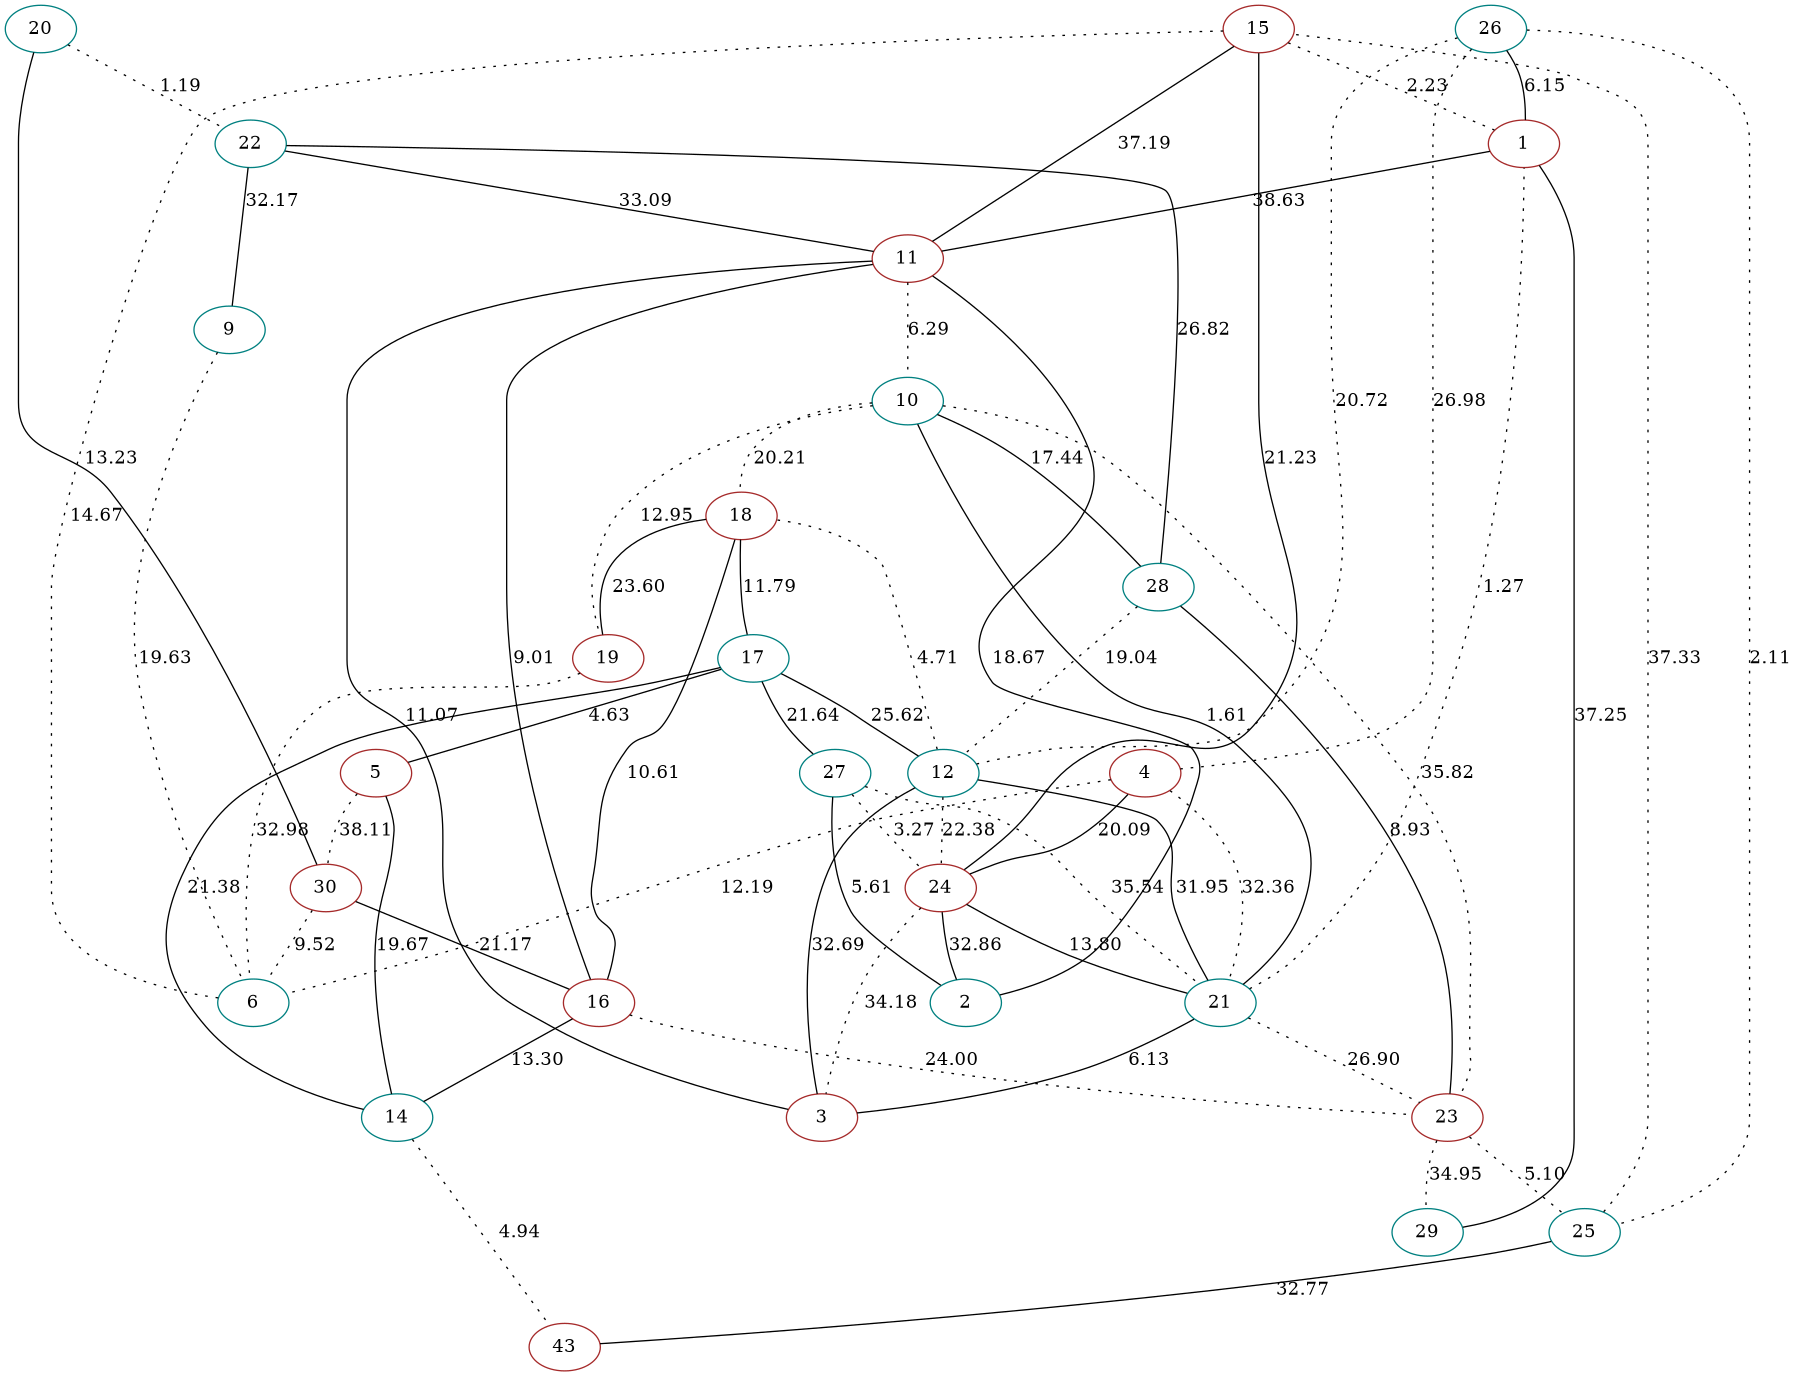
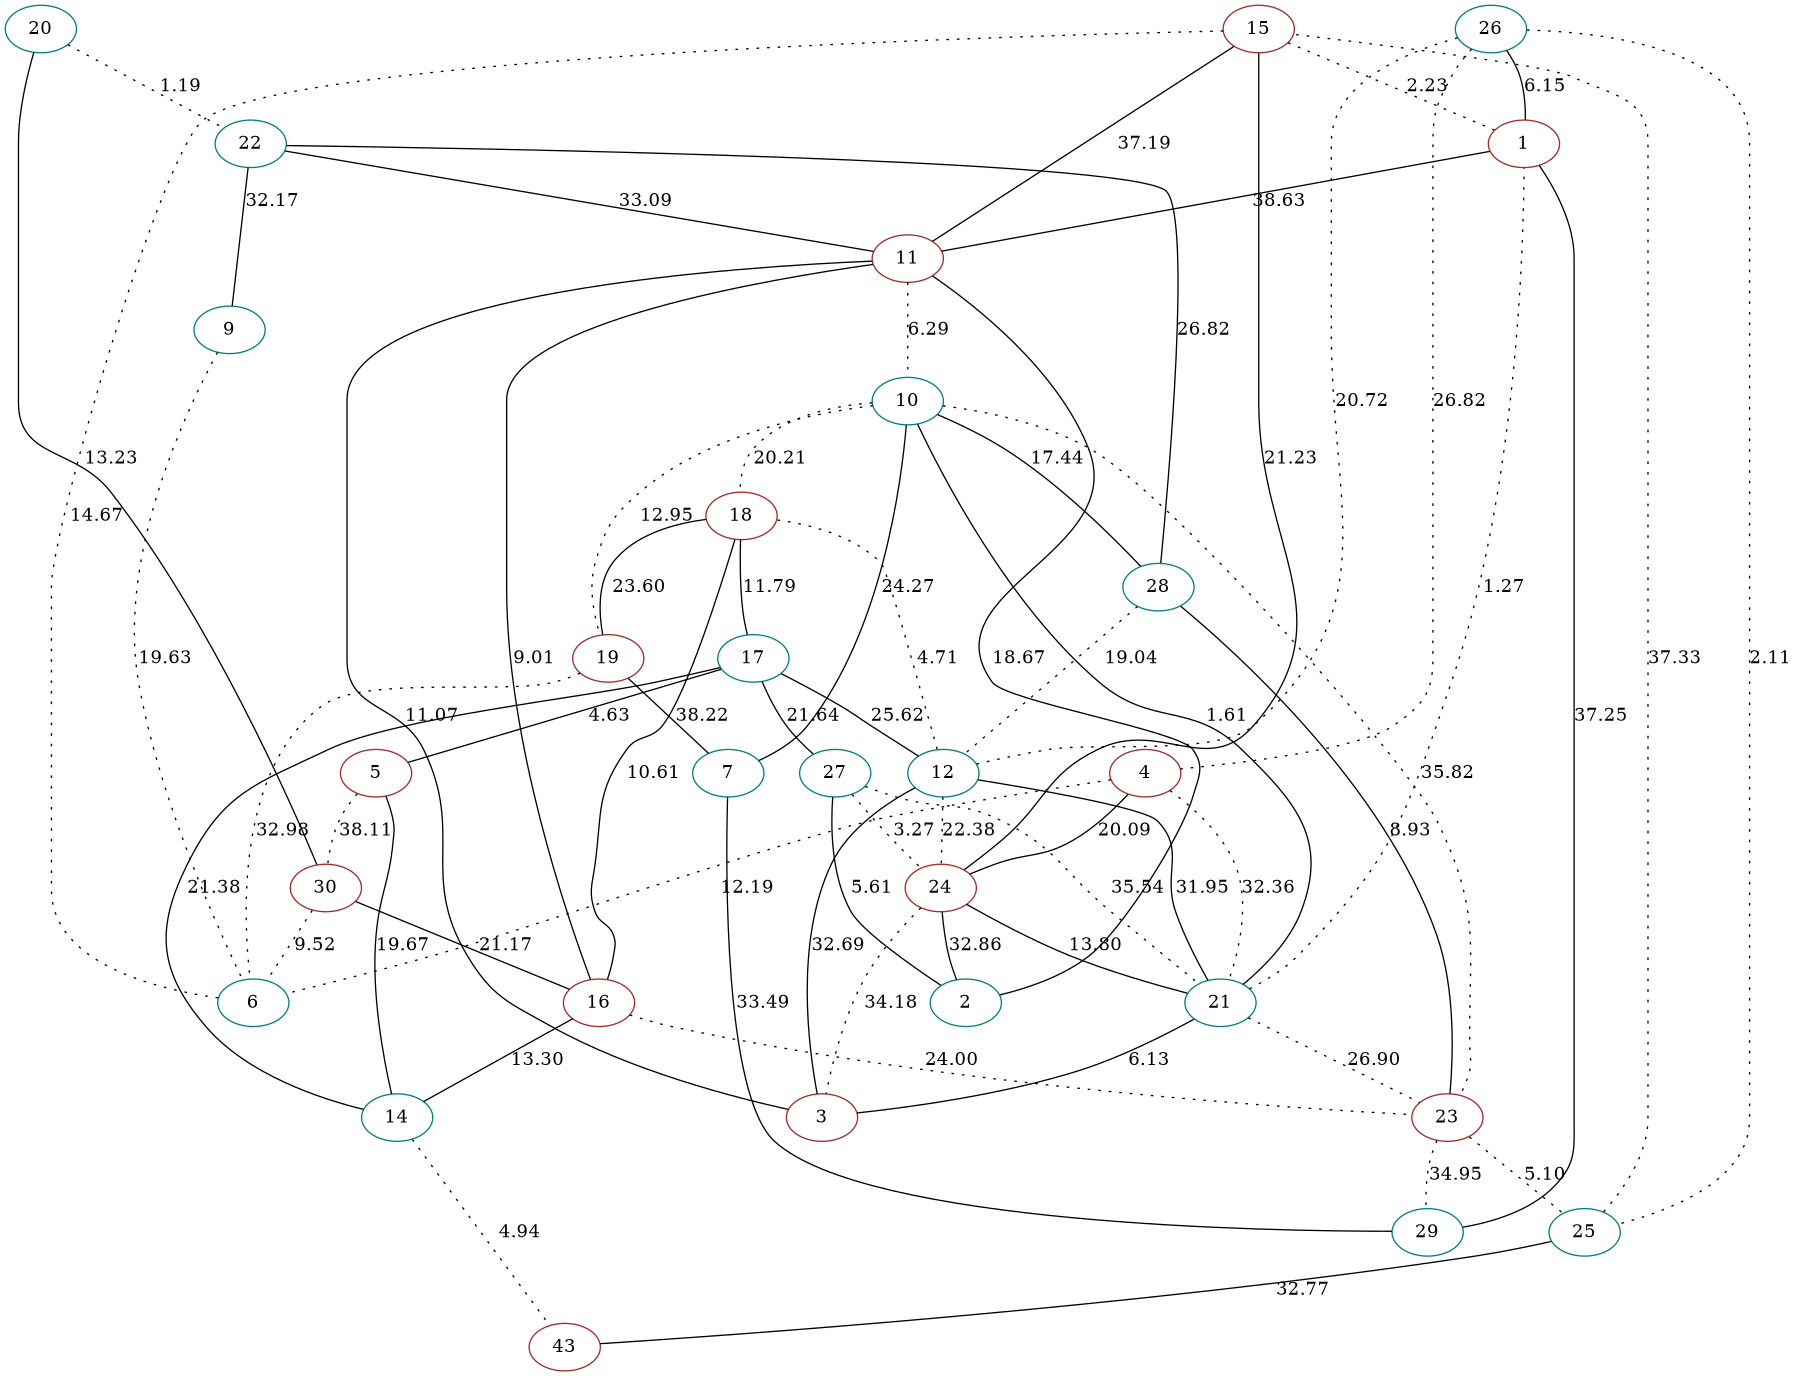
  graph {
    node [color=teal]
    edge [style=solid]
    15 [color=brown]
    1 [color=brown]
    11 [color=brown]
    29
    16 [color=brown]
    10
    18 [color=brown]
    12
    3 [color=brown]
    24 [color=brown]
    19 [color=brown]
    17
    21
    2
+   7
    6
    14
    27
    5 [color=brown]
    23 [color=brown]
    28
    22
    9
    25
    n25 [color=brown label=43]
    30 [color=brown]
    4 [color=brown]
    26
    20
    15 -- 1 [label=2.23 style=dotted]
    15 -- 11 [label=37.19]
    1 -- 11 [label=38.63]
    1 -- 29 [label=37.25]
    11 -- 16 [label=9.01]
    11 -- 10 [label=6.29 style=dotted]
    16 -- 14 [label=13.30]
    16 -- 23 [label=24.00 style=dotted]
    10 -- 18 [label=20.21 style=dotted]
    10 -- 19 [label=12.95 style=dotted]
    10 -- 21 [label=1.61]
    10 -- 23 [label=35.82 style=dotted]
    10 -- 28 [label=17.44]
    18 -- 16 [label=10.61]
    18 -- 19 [label=23.60]
    18 -- 17 [label=11.79]
    12 -- 18 [label=4.71 style=dotted]
    12 -- 3 [label=32.69]
    12 -- 24 [label=22.38 style=dotted]
    3 -- 11 [label=11.07]
    24 -- 15 [label=21.23]
    24 -- 3 [label=34.18 style=dotted]
    24 -- 21 [label=13.80]
    24 -- 2 [label=32.86]
+   19 -- 7 [label=38.22]
    19 -- 6 [label=32.98 style=dotted]
    17 -- 12 [label=25.62]
    17 -- 14 [label=21.38]
    17 -- 27 [label=21.64]
    17 -- 5 [label=4.63]
    21 -- 1 [label=1.27 style=dotted]
    21 -- 12 [label=31.95]
    21 -- 3 [label=6.13]
    21 -- 23 [label=26.90 style=dotted]
    2 -- 11 [label=18.67]
+   7 -- 29 [label=33.49]
+   7 -- 10 [label=24.27]
    6 -- 15 [label=14.67 style=dotted]
    14 -- n25 [label=4.94 style=dotted]
    27 -- 24 [label=3.27 style=dotted]
    27 -- 21 [label=35.54 style=dotted]
    27 -- 2 [label=5.61]
    5 -- 14 [label=19.67]
    5 -- 30 [label=38.11 style=dotted]
    23 -- 29 [label=34.95 style=dotted]
    23 -- 25 [label=5.10 style=dotted]
    28 -- 12 [label=19.04 style=dotted]
    28 -- 23 [label=8.93]
    22 -- 11 [label=33.09]
    22 -- 28 [label=26.82]
    22 -- 9 [label=32.17]
    9 -- 6 [label=19.63 style=dotted]
    25 -- 15 [label=37.33 style=dotted]
    25 -- n25 [label=32.77]
    30 -- 16 [label=21.17]
    30 -- 6 [label=9.52 style=dotted]
    4 -- 24 [label=20.09]
    4 -- 21 [label=32.36 style=dotted]
    4 -- 6 [label=12.19 style=dotted]
    26 -- 1 [label=6.15]
    26 -- 12 [label=20.72 style=dotted]
    26 -- 25 [label=2.11 style=dotted]
-   26 -- 4 [label=26.98 style=dotted]
+   26 -- 4 [label=26.82 style=dotted]
    20 -- 22 [label=1.19 style=dotted]
    20 -- 30 [label=13.23]
  }
